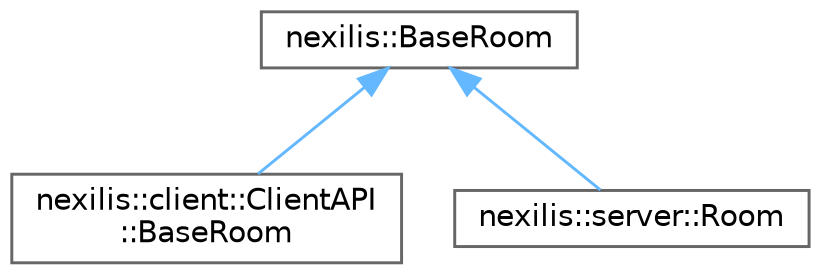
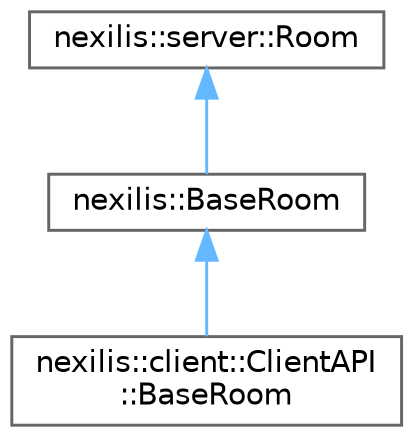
  digraph {
    rankdir=TB
    node [color=grey40 fillcolor=white fontname=Helvetica fontsize=10 shape=box style=filled]
    edge [color=steelblue1 dir=back fontname=Helvetica fontsize=10 labelfontname=Helvetica labelfontsize=10 style=solid]
    n1 [height=0.2 label="nexilis::BaseRoom" width=0.4]
    n2 [height=0.2 label="nexilis::client::ClientAPI\l::BaseRoom" width=0.4]
    n3 [height=0.2 label="nexilis::server::Room" width=0.4]
    n1 -> n2
-   n1 -> n3
+   n3 -> n1
  }
